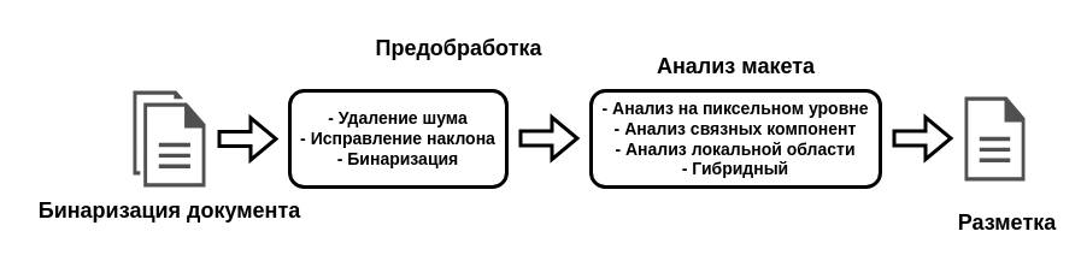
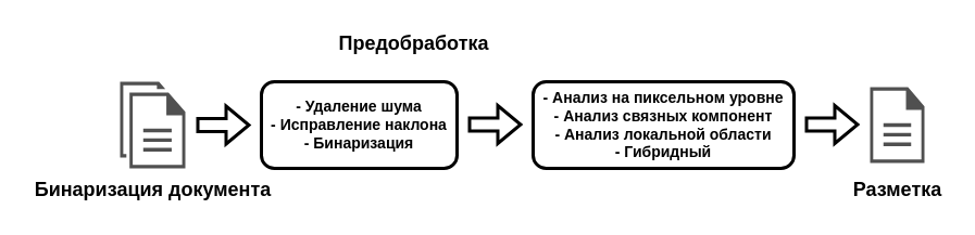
  <mxCell id="0" />
  <mxCell id="1" parent="0" />
  <mxCell id="2" value="" style="sketch=0;pointerEvents=1;shadow=0;dashed=0;html=1;strokeColor=none;fillColor=#505050;labelPosition=center;verticalLabelPosition=bottom;verticalAlign=top;outlineConnect=0;align=center;shape=mxgraph.office.concepts.documents;strokeWidth=1;" vertex="1" parent="1"><mxGeometry x="110" y="75" width="60" height="80" as="geometry" /></mxCell>
  <mxCell id="3" value="" style="sketch=0;pointerEvents=1;shadow=0;dashed=0;html=1;strokeColor=none;fillColor=#505050;labelPosition=center;verticalLabelPosition=bottom;verticalAlign=top;outlineConnect=0;align=center;shape=mxgraph.office.concepts.document;" vertex="1" parent="1"><mxGeometry x="800" y="80" width="50" height="70" as="geometry" /></mxCell>
  <mxCell id="4" value="" style="shape=flexArrow;endArrow=classic;html=1;rounded=0;strokeWidth=3;" edge="1" parent="1"><mxGeometry width="50" height="50" relative="1" as="geometry"><mxPoint x="180" y="115" as="sourcePoint" /><mxPoint x="230" y="115" as="targetPoint" /></mxGeometry></mxCell>
  <mxCell id="5" value="&lt;b&gt;&lt;font style=&quot;font-size: 14px;&quot;&gt;- Удаление шума&lt;/font&gt;&lt;/b&gt;&lt;div&gt;&lt;b&gt;&lt;font style=&quot;font-size: 14px;&quot;&gt;- Исправление наклона&lt;/font&gt;&lt;/b&gt;&lt;/div&gt;&lt;div&gt;&lt;b&gt;&lt;font style=&quot;font-size: 14px;&quot;&gt;- Бинаризация&lt;/font&gt;&lt;/b&gt;&lt;/div&gt;" style="rounded=1;whiteSpace=wrap;html=1;strokeWidth=3;" vertex="1" parent="1"><mxGeometry x="240" y="75" width="180" height="80" as="geometry" /></mxCell>
  <mxCell id="6" value="&lt;b&gt;&lt;font style=&quot;font-size: 14px;&quot;&gt;- Анализ на пиксельном уровне&lt;/font&gt;&lt;/b&gt;&lt;div&gt;&lt;b&gt;&lt;font style=&quot;font-size: 14px;&quot;&gt;- Анализ связных компонент&lt;/font&gt;&lt;/b&gt;&lt;/div&gt;&lt;div&gt;&lt;b&gt;&lt;font style=&quot;font-size: 14px;&quot;&gt;- Анализ локальной области&lt;/font&gt;&lt;/b&gt;&lt;/div&gt;&lt;div&gt;&lt;b&gt;&lt;font style=&quot;font-size: 14px;&quot;&gt;- Гибридный&lt;/font&gt;&lt;/b&gt;&lt;/div&gt;" style="rounded=1;whiteSpace=wrap;html=1;strokeWidth=3;" vertex="1" parent="1"><mxGeometry x="490" y="75" width="240" height="80" as="geometry" /></mxCell>
  <mxCell id="7" value="" style="shape=flexArrow;endArrow=classic;html=1;rounded=0;strokeWidth=3;" edge="1" parent="1"><mxGeometry width="50" height="50" relative="1" as="geometry"><mxPoint x="430" y="114.5" as="sourcePoint" /><mxPoint x="480" y="114.5" as="targetPoint" /></mxGeometry></mxCell>
  <mxCell id="8" value="" style="shape=flexArrow;endArrow=classic;html=1;rounded=0;strokeWidth=3;" edge="1" parent="1"><mxGeometry width="50" height="50" relative="1" as="geometry"><mxPoint x="740" y="114.5" as="sourcePoint" /><mxPoint x="790" y="114.5" as="targetPoint" /></mxGeometry></mxCell>
  <mxCell id="9" value="&lt;b&gt;&lt;font style=&quot;font-size: 18px;&quot;&gt;Предобработка&lt;/font&gt;&lt;/b&gt;" style="text;html=1;align=center;verticalAlign=middle;resizable=0;points=[];autosize=1;strokeColor=none;fillColor=none;" vertex="1" parent="1"><mxGeometry x="300" y="20" width="160" height="40" as="geometry" /></mxCell>
- <mxCell id="10" value="&lt;b&gt;&lt;font style=&quot;font-size: 18px;&quot;&gt;Анализ макета&lt;/font&gt;&lt;/b&gt;" style="text;html=1;align=center;verticalAlign=middle;resizable=0;points=[];autosize=1;strokeColor=none;fillColor=none;" vertex="1" parent="1"><mxGeometry x="535" y="35" width="150" height="40" as="geometry" /></mxCell>
  <mxCell id="11" value="&lt;font style=&quot;font-size: 18px;&quot;&gt;&lt;b&gt;Бинаризация документа&lt;/b&gt;&lt;/font&gt;" style="text;html=1;align=center;verticalAlign=middle;resizable=0;points=[];autosize=1;strokeColor=none;fillColor=none;" vertex="1" parent="1"><mxGeometry x="20" y="155" width="240" height="40" as="geometry" /></mxCell>
- <mxCell id="12" value="&lt;font style=&quot;font-size: 18px;&quot;&gt;&lt;b&gt;Разметка&lt;/b&gt;&lt;/font&gt;" style="text;html=1;align=center;verticalAlign=middle;resizable=0;points=[];autosize=1;strokeColor=none;fillColor=none;" vertex="1" parent="1"><mxGeometry x="785" y="165" width="100" height="40" as="geometry" /></mxCell>
+ <mxCell id="12" value="&lt;font style=&quot;font-size: 18px;&quot;&gt;&lt;b&gt;Разметка&lt;/b&gt;&lt;/font&gt;" style="text;html=1;align=center;verticalAlign=middle;resizable=0;points=[];autosize=1;strokeColor=none;fillColor=none;" vertex="1" parent="1"><mxGeometry x="775" y="155" width="100" height="40" as="geometry" /></mxCell>
